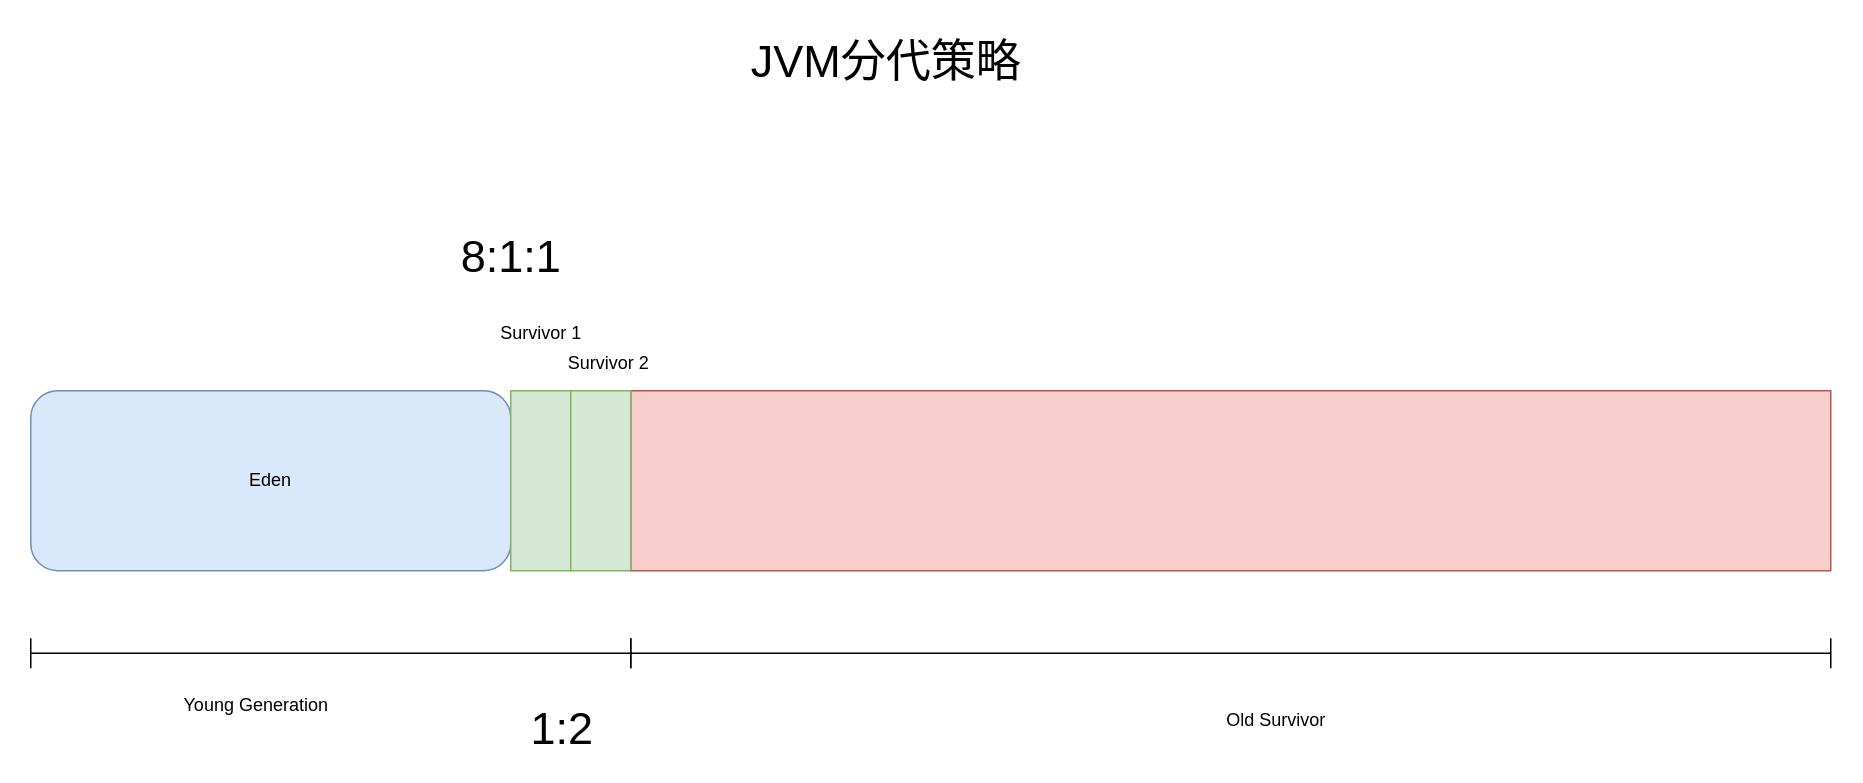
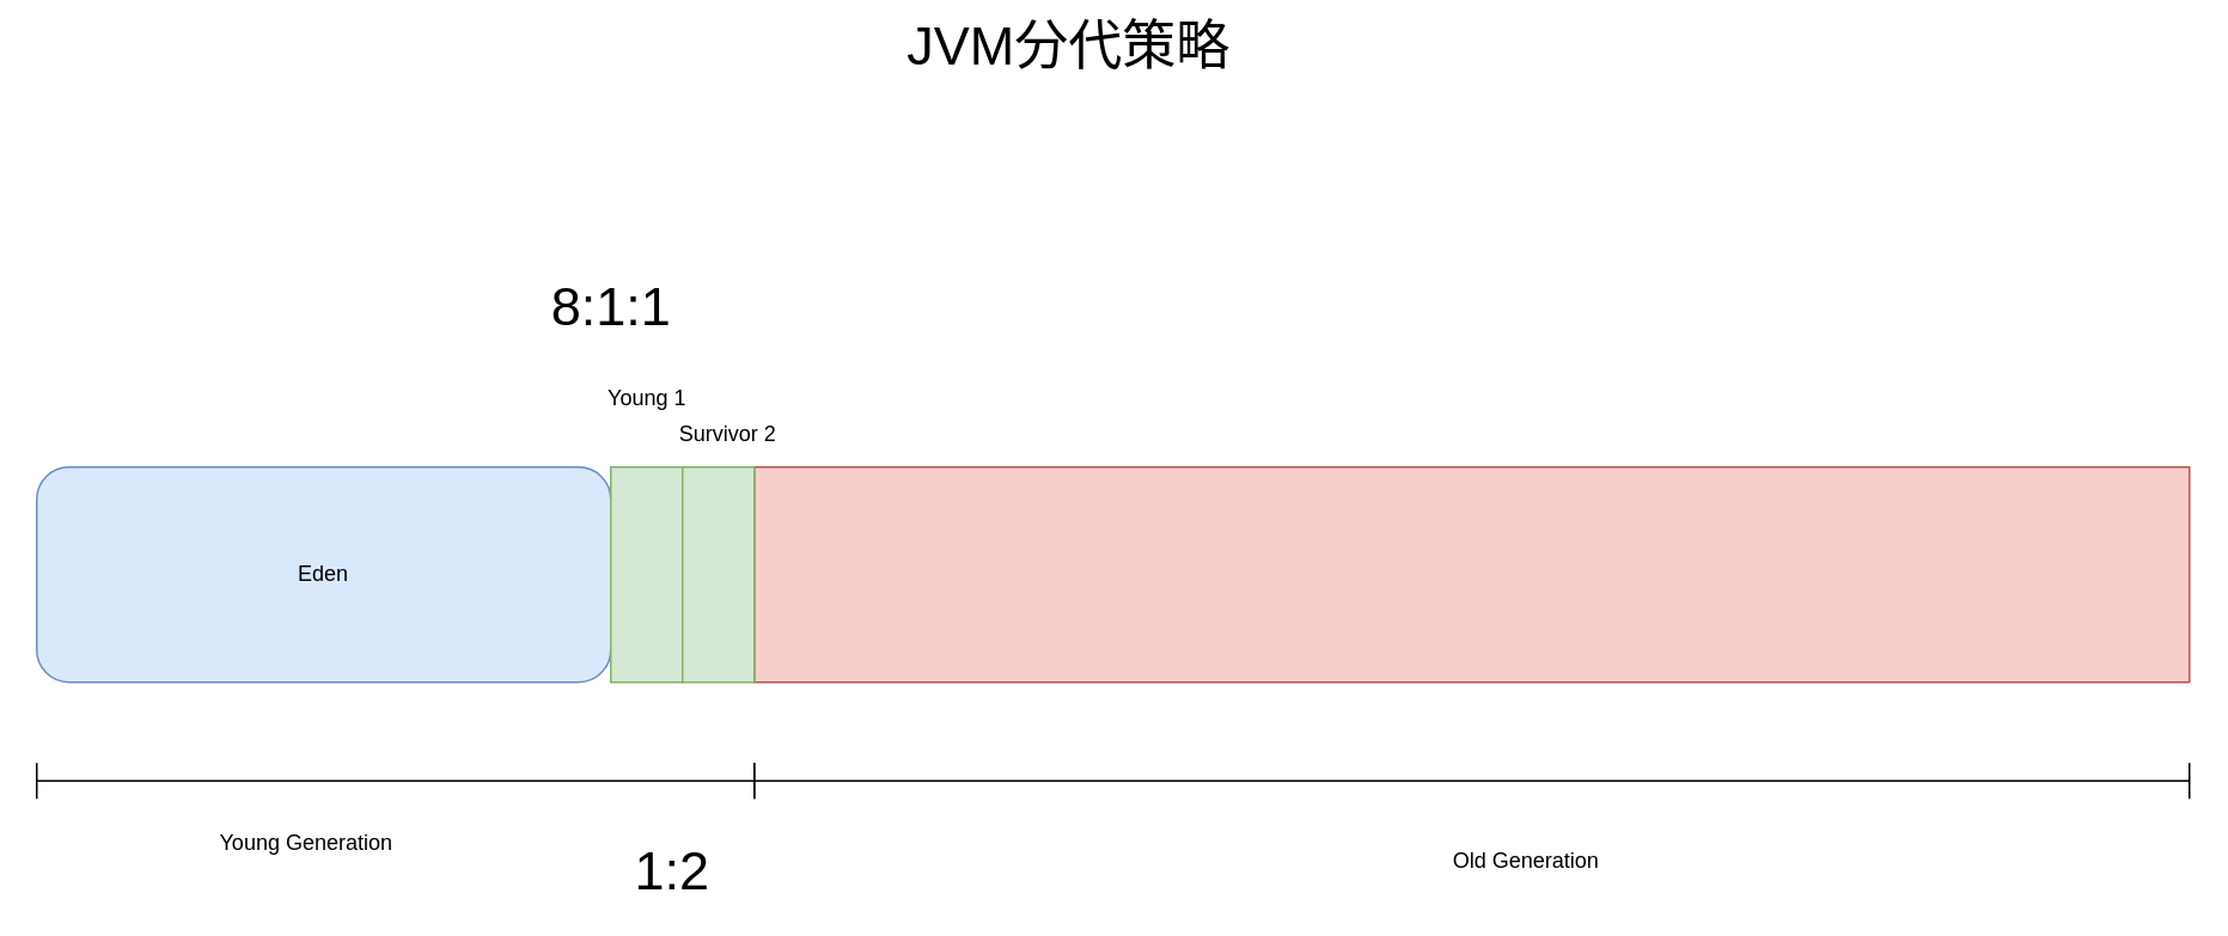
  <mxCell id="0" />
  <mxCell id="1" parent="0" />
  <mxCell id="2" value="Eden" style="whiteSpace=wrap;html=1;fillColor=#dae8fc;strokeColor=#6c8ebf;rounded=1;" vertex="1" parent="1"><mxGeometry x="20" y="260" width="320" height="120" as="geometry" /></mxCell>
  <mxCell id="3" value="" style="rounded=0;whiteSpace=wrap;html=1;fillColor=#d5e8d4;strokeColor=#82b366;" vertex="1" parent="1"><mxGeometry x="340" y="260" width="40" height="120" as="geometry" /></mxCell>
  <mxCell id="4" value="" style="rounded=0;whiteSpace=wrap;html=1;fillColor=#f8cecc;strokeColor=#b85450;" vertex="1" parent="1"><mxGeometry x="420" y="260" width="800" height="120" as="geometry" /></mxCell>
  <mxCell id="5" value="" style="rounded=0;whiteSpace=wrap;html=1;fillColor=#d5e8d4;strokeColor=#82b366;" vertex="1" parent="1"><mxGeometry x="380" y="260" width="40" height="120" as="geometry" /></mxCell>
  <mxCell id="6" value="Young Generation" style="text;html=1;align=center;verticalAlign=middle;resizable=0;points=[];autosize=1;strokeColor=none;fillColor=none;" vertex="1" parent="1"><mxGeometry x="115" y="460" width="110" height="20" as="geometry" /></mxCell>
- <mxCell id="7" value="Old Survivor" style="text;html=1;align=center;verticalAlign=middle;resizable=0;points=[];autosize=1;strokeColor=none;fillColor=none;" vertex="1" parent="1"><mxGeometry x="800" y="470" width="100" height="20" as="geometry" /></mxCell>
+ <mxCell id="7" value="Old Generation" style="text;html=1;align=center;verticalAlign=middle;resizable=0;points=[];autosize=1;strokeColor=none;fillColor=none;" vertex="1" parent="1"><mxGeometry x="800" y="470" width="100" height="20" as="geometry" /></mxCell>
  <mxCell id="8" value="" style="shape=crossbar;whiteSpace=wrap;html=1;rounded=1;" vertex="1" parent="1"><mxGeometry x="20" y="425" width="400" height="20" as="geometry" /></mxCell>
  <mxCell id="9" value="" style="shape=crossbar;whiteSpace=wrap;html=1;rounded=1;" vertex="1" parent="1"><mxGeometry x="420" y="425" width="800" height="20" as="geometry" /></mxCell>
  <mxCell id="10" value="&lt;font style=&quot;font-size: 30px;&quot;&gt;1:2&lt;/font&gt;" style="text;html=1;align=center;verticalAlign=middle;resizable=0;points=[];autosize=1;strokeColor=none;fillColor=none;" vertex="1" parent="1"><mxGeometry x="344" y="470" width="60" height="30" as="geometry" /></mxCell>
- <mxCell id="11" value="&lt;span style=&quot;font-size: 12px;&quot;&gt;Survivor 1&lt;/span&gt;" style="text;html=1;align=center;verticalAlign=middle;resizable=0;points=[];autosize=1;strokeColor=none;fillColor=none;fontSize=30;" vertex="1" parent="1"><mxGeometry x="325" y="190" width="70" height="50" as="geometry" /></mxCell>
+ <mxCell id="11" value="&lt;span style=&quot;font-size: 12px;&quot;&gt;Young 1&lt;/span&gt;" style="text;html=1;align=center;verticalAlign=middle;resizable=0;points=[];autosize=1;strokeColor=none;fillColor=none;fontSize=30;" vertex="1" parent="1"><mxGeometry x="325" y="190" width="70" height="50" as="geometry" /></mxCell>
  <mxCell id="12" value="&lt;span style=&quot;font-size: 12px;&quot;&gt;Survivor 2&lt;/span&gt;" style="text;html=1;align=center;verticalAlign=middle;resizable=0;points=[];autosize=1;strokeColor=none;fillColor=none;fontSize=30;" vertex="1" parent="1"><mxGeometry x="370" y="210" width="70" height="50" as="geometry" /></mxCell>
  <mxCell id="13" value="8:1:1" style="text;html=1;align=center;verticalAlign=middle;resizable=0;points=[];autosize=1;strokeColor=none;fillColor=none;fontSize=30;" vertex="1" parent="1"><mxGeometry x="300" y="150" width="80" height="40" as="geometry" /></mxCell>
- <mxCell id="14" value="JVM分代策略" style="text;html=1;align=center;verticalAlign=middle;resizable=0;points=[];autosize=1;strokeColor=none;fillColor=none;fontSize=30;" vertex="1" parent="1"><mxGeometry x="490" y="20" width="200" height="40" as="geometry" /></mxCell>
+ <mxCell id="14" value="JVM分代策略" style="text;html=1;align=center;verticalAlign=middle;resizable=0;points=[];autosize=1;strokeColor=none;fillColor=none;fontSize=30;" vertex="1" parent="1"><mxGeometry x="495" y="5" width="200" height="40" as="geometry" /></mxCell>
